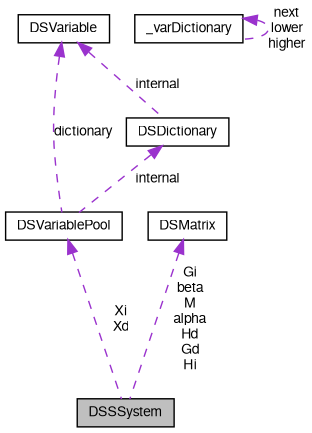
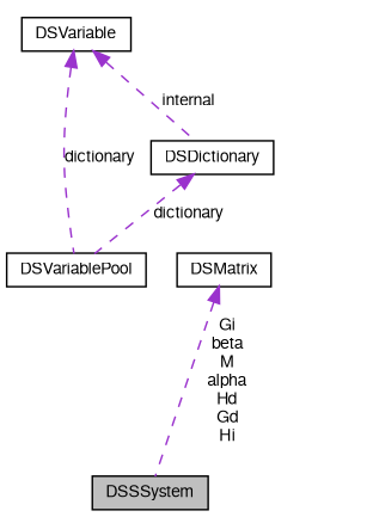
  digraph {
    node [color=black fillcolor=white fontname=FreeSans fontsize=10 shape=record style=filled]
    edge [color=darkorchid3 dir=back fontname=FreeSans fontsize=10 labelfontname=FreeSans labelfontsize=10 style=dashed]
    n1 [fillcolor=grey75 fontcolor=black height=0.2 label=DSSSystem width=0.4]
    n2 [height=0.2 label=DSVariablePool width=0.4]
    n3 [height=0.2 label=DSVariable width=0.4]
    n4 [height=0.2 label=DSDictionary width=0.4]
-   n5 [height=0.2 label=_varDictionary width=0.4]
    n6 [height=0.2 label=DSMatrix width=0.4]
-   n2 -> n1 [label="Xi\nXd"]
    n3 -> n2 [label=dictionary]
    n3 -> n4 [label=internal]
-   n4 -> n2 [label=internal]
-   n5 -> n5 [label="next\nlower\nhigher"]
+   n4 -> n2 [label=dictionary]
    n6 -> n1 [label="Gi\nbeta\nM\nalpha\nHd\nGd\nHi"]
  }
